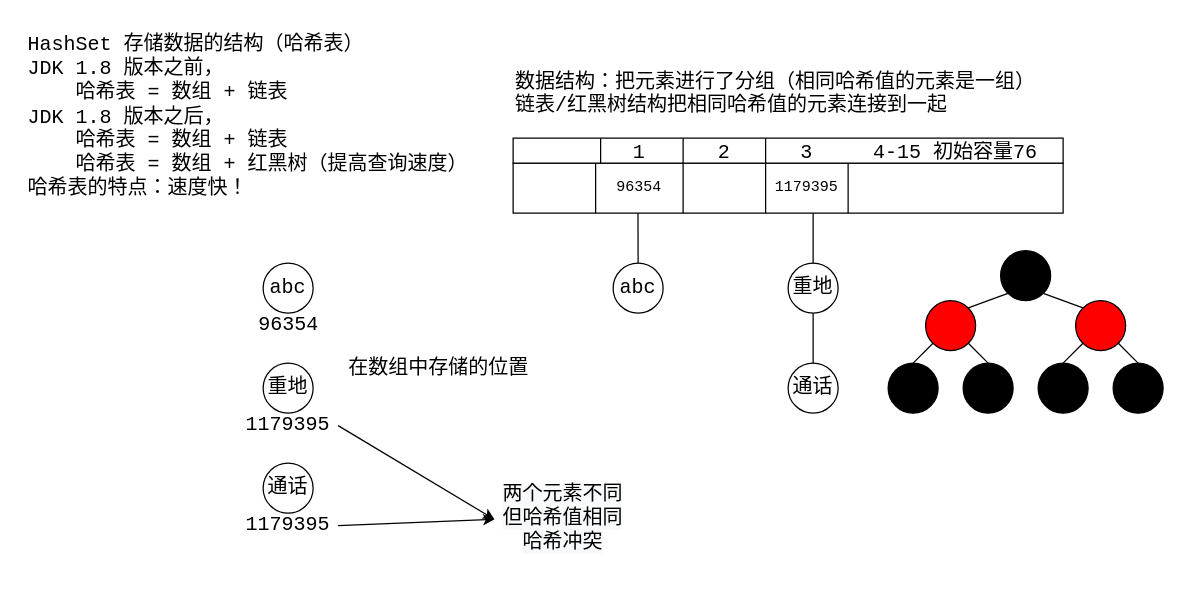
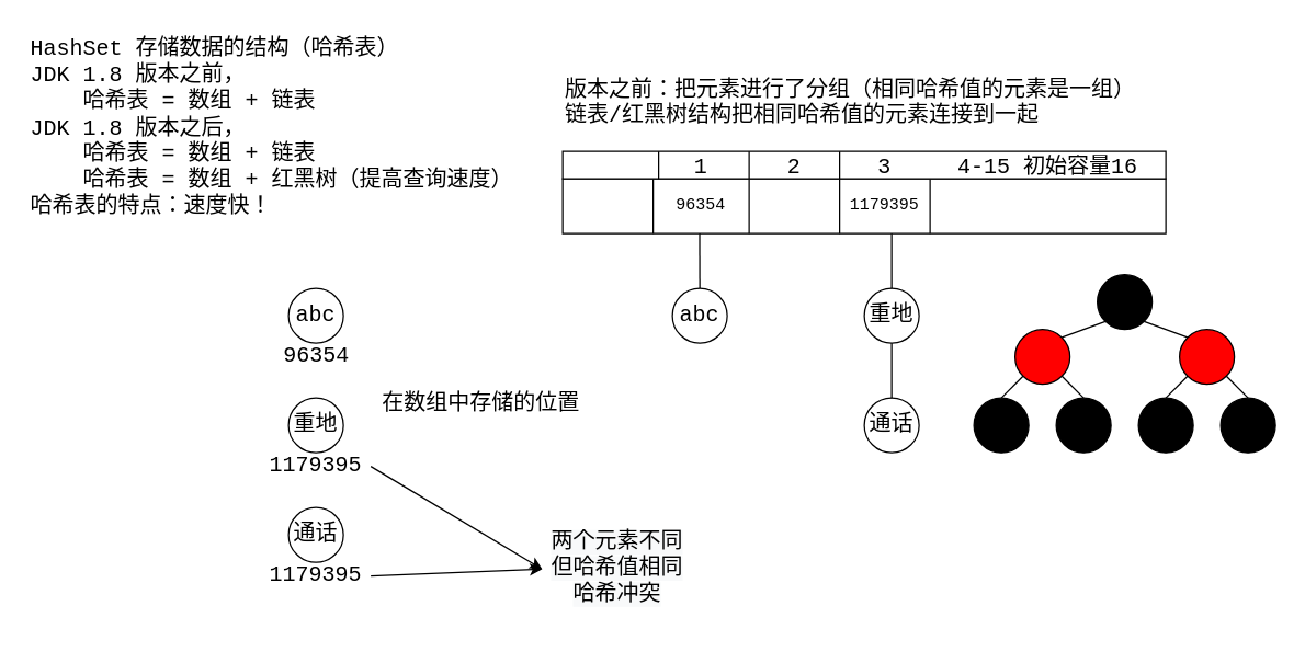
  <mxCell id="0" />
  <mxCell id="1" parent="0" />
  <mxCell id="2" value="HashSet 存储数据的结构（哈希表）&lt;br style=&quot;font-size: 16px&quot;&gt;JDK 1.8 版本之前，&lt;br style=&quot;font-size: 16px&quot;&gt;&amp;nbsp; &amp;nbsp; 哈希表 = 数组 + 链表&lt;br style=&quot;font-size: 16px&quot;&gt;JDK 1.8 版本之后，&lt;br style=&quot;font-size: 16px&quot;&gt;&amp;nbsp; &amp;nbsp; 哈希表 = 数组 + 链表&lt;br style=&quot;font-size: 16px&quot;&gt;&amp;nbsp; &amp;nbsp; 哈希表 = 数组 + 红黑树（提高查询速度）&lt;br&gt;哈希表的特点：速度快！" style="text;html=1;align=left;verticalAlign=top;resizable=0;points=[];autosize=1;fontFamily=Courier New;fontSize=16;" vertex="1" parent="1"><mxGeometry x="20" y="20" width="370" height="140" as="geometry" /></mxCell>
- <mxCell id="3" value="数据结构：把元素进行了分组（相同哈希值的元素是一组）&lt;br&gt;链表/红黑树结构把相同哈希值的元素连接到一起" style="text;html=1;align=left;verticalAlign=top;resizable=0;points=[];autosize=1;fontSize=16;fontFamily=Courier New;" vertex="1" parent="1"><mxGeometry x="410" y="50" width="430" height="40" as="geometry" /></mxCell>
+ <mxCell id="3" value="版本之前：把元素进行了分组（相同哈希值的元素是一组）&lt;br&gt;链表/红黑树结构把相同哈希值的元素连接到一起" style="text;html=1;align=left;verticalAlign=top;resizable=0;points=[];autosize=1;fontSize=16;fontFamily=Courier New;" vertex="1" parent="1"><mxGeometry x="410" y="50" width="430" height="40" as="geometry" /></mxCell>
  <mxCell id="4" value="" style="shape=table;html=1;whiteSpace=wrap;startSize=0;container=1;collapsible=0;childLayout=tableLayout;fontFamily=Courier New;fontSize=16;" vertex="1" parent="1"><mxGeometry x="410" y="130" width="440" height="40" as="geometry" /></mxCell>
  <mxCell id="5" value="" style="shape=partialRectangle;html=1;whiteSpace=wrap;collapsible=0;dropTarget=0;pointerEvents=0;fillColor=none;top=0;left=0;bottom=0;right=0;points=[[0,0.5],[1,0.5]];portConstraint=eastwest;" vertex="1" parent="4"><mxGeometry width="440" height="40" as="geometry" /></mxCell>
  <mxCell id="6" value="" style="shape=partialRectangle;html=1;whiteSpace=wrap;connectable=0;overflow=hidden;fillColor=none;top=0;left=0;bottom=0;right=0;fontFamily=Courier New;" vertex="1" parent="5"><mxGeometry width="66" height="40" as="geometry" /></mxCell>
  <mxCell id="7" value="96354" style="shape=partialRectangle;html=1;whiteSpace=wrap;connectable=0;overflow=hidden;fillColor=none;top=0;left=0;bottom=0;right=0;fontFamily=Courier New;" vertex="1" parent="5"><mxGeometry x="66" width="70" height="40" as="geometry" /></mxCell>
  <mxCell id="8" value="" style="shape=partialRectangle;html=1;whiteSpace=wrap;connectable=0;overflow=hidden;fillColor=none;top=0;left=0;bottom=0;right=0;fontFamily=Courier New;" vertex="1" parent="5"><mxGeometry x="136" width="66" height="40" as="geometry" /></mxCell>
  <mxCell id="9" value="1179395" style="shape=partialRectangle;html=1;whiteSpace=wrap;connectable=0;overflow=hidden;fillColor=none;top=0;left=0;bottom=0;right=0;fontFamily=Courier New;" vertex="1" parent="5"><mxGeometry x="202" width="66" height="40" as="geometry" /></mxCell>
  <mxCell id="10" value="" style="shape=partialRectangle;html=1;whiteSpace=wrap;connectable=0;overflow=hidden;fillColor=none;top=0;left=0;bottom=0;right=0;fontFamily=Courier New;" vertex="1" parent="5"><mxGeometry x="268" width="172" height="40" as="geometry" /></mxCell>
  <mxCell id="11" value="abc" style="ellipse;whiteSpace=wrap;html=1;aspect=fixed;fontFamily=Courier New;fontSize=16;align=center;" vertex="1" parent="1"><mxGeometry x="210" y="210" width="40" height="40" as="geometry" /></mxCell>
  <mxCell id="12" value="重地" style="ellipse;whiteSpace=wrap;html=1;aspect=fixed;fontFamily=Courier New;fontSize=16;align=center;" vertex="1" parent="1"><mxGeometry x="210" y="290" width="40" height="40" as="geometry" /></mxCell>
  <mxCell id="13" value="通话" style="ellipse;whiteSpace=wrap;html=1;aspect=fixed;fontFamily=Courier New;fontSize=16;align=center;" vertex="1" parent="1"><mxGeometry x="210" y="370" width="40" height="40" as="geometry" /></mxCell>
  <mxCell id="14" value="" style="shape=table;html=1;whiteSpace=wrap;startSize=0;container=1;collapsible=0;childLayout=tableLayout;fontFamily=Courier New;fontSize=16;" vertex="1" parent="1"><mxGeometry x="410" y="110" width="440" height="20" as="geometry" /></mxCell>
  <mxCell id="15" value="" style="shape=partialRectangle;html=1;whiteSpace=wrap;collapsible=0;dropTarget=0;pointerEvents=0;fillColor=none;top=0;left=0;bottom=0;right=0;points=[[0,0.5],[1,0.5]];portConstraint=eastwest;" vertex="1" parent="14"><mxGeometry width="440" height="20" as="geometry" /></mxCell>
  <mxCell id="16" value="1" style="shape=partialRectangle;html=1;whiteSpace=wrap;connectable=0;overflow=hidden;fillColor=none;top=0;left=0;bottom=0;right=0;fontFamily=Courier New;fontSize=16;" vertex="1" parent="15"><mxGeometry x="66" width="70" height="20" as="geometry" /></mxCell>
  <mxCell id="17" value="2" style="shape=partialRectangle;html=1;whiteSpace=wrap;connectable=0;overflow=hidden;fillColor=none;top=0;left=0;bottom=0;right=0;fontFamily=Courier New;fontSize=16;" vertex="1" parent="15"><mxGeometry x="136" width="66" height="20" as="geometry" /></mxCell>
  <mxCell id="18" value="3" style="shape=partialRectangle;html=1;whiteSpace=wrap;connectable=0;overflow=hidden;fillColor=none;top=0;left=0;bottom=0;right=0;fontFamily=Courier New;fontSize=16;" vertex="1" parent="15"><mxGeometry x="202" width="66" height="20" as="geometry" /></mxCell>
- <mxCell id="19" value="&lt;span style=&quot;font-size: 16px;&quot;&gt;4-15 初始容量76&lt;/span&gt;" style="shape=partialRectangle;html=1;whiteSpace=wrap;connectable=0;overflow=hidden;fillColor=none;top=0;left=0;bottom=0;right=0;fontFamily=Courier New;fontSize=16;" vertex="1" parent="15"><mxGeometry x="268" width="172" height="20" as="geometry" /></mxCell>
+ <mxCell id="19" value="&lt;span style=&quot;font-size: 16px;&quot;&gt;4-15 初始容量16&lt;/span&gt;" style="shape=partialRectangle;html=1;whiteSpace=wrap;connectable=0;overflow=hidden;fillColor=none;top=0;left=0;bottom=0;right=0;fontFamily=Courier New;fontSize=16;" vertex="1" parent="15"><mxGeometry x="268" width="172" height="20" as="geometry" /></mxCell>
  <mxCell id="20" value="96354" style="text;html=1;align=center;verticalAlign=middle;resizable=0;points=[];autosize=1;fontSize=16;fontFamily=Courier New;" vertex="1" parent="1"><mxGeometry x="200" y="250" width="60" height="20" as="geometry" /></mxCell>
  <mxCell id="21" value="abc" style="ellipse;whiteSpace=wrap;html=1;aspect=fixed;fontFamily=Courier New;fontSize=16;align=center;" vertex="1" parent="1"><mxGeometry x="490" y="210" width="40" height="40" as="geometry" /></mxCell>
  <mxCell id="22" value="重地" style="ellipse;whiteSpace=wrap;html=1;aspect=fixed;fontFamily=Courier New;fontSize=16;align=center;" vertex="1" parent="1"><mxGeometry x="630" y="210" width="40" height="40" as="geometry" /></mxCell>
  <mxCell id="23" value="通话" style="ellipse;whiteSpace=wrap;html=1;aspect=fixed;fontFamily=Courier New;fontSize=16;align=center;" vertex="1" parent="1"><mxGeometry x="630" y="290" width="40" height="40" as="geometry" /></mxCell>
  <mxCell id="24" value="" style="endArrow=none;html=1;fontFamily=Courier New;fontSize=16;entryX=0.5;entryY=0;entryDx=0;entryDy=0;" edge="1" parent="1" target="22"><mxGeometry width="50" height="50" relative="1" as="geometry"><mxPoint x="650" y="170" as="sourcePoint" /><mxPoint x="660" y="360" as="targetPoint" /></mxGeometry></mxCell>
  <mxCell id="25" value="" style="endArrow=none;html=1;fontFamily=Courier New;fontSize=16;exitX=0.5;exitY=0;exitDx=0;exitDy=0;entryX=0.5;entryY=1;entryDx=0;entryDy=0;" edge="1" parent="1" source="23" target="22"><mxGeometry width="50" height="50" relative="1" as="geometry"><mxPoint x="610" y="410" as="sourcePoint" /><mxPoint x="650" y="250" as="targetPoint" /></mxGeometry></mxCell>
  <mxCell id="26" value="" style="endArrow=none;html=1;fontFamily=Courier New;fontSize=16;exitX=0.227;exitY=1;exitDx=0;exitDy=0;exitPerimeter=0;entryX=0.5;entryY=0;entryDx=0;entryDy=0;" edge="1" parent="1" source="5" target="21"><mxGeometry width="50" height="50" relative="1" as="geometry"><mxPoint x="660.24" y="180.2" as="sourcePoint" /><mxPoint x="660" y="220" as="targetPoint" /></mxGeometry></mxCell>
  <mxCell id="27" value="在数组中存储的位置" style="text;html=1;align=center;verticalAlign=middle;resizable=0;points=[];autosize=1;fontSize=16;fontFamily=Courier New;" vertex="1" parent="1"><mxGeometry x="270" y="285" width="160" height="20" as="geometry" /></mxCell>
  <mxCell id="28" value="1179395" style="text;html=1;strokeColor=none;fillColor=none;align=center;verticalAlign=middle;whiteSpace=wrap;rounded=0;fontFamily=Courier New;fontSize=16;" vertex="1" parent="1"><mxGeometry x="190" y="330" width="80" height="20" as="geometry" /></mxCell>
  <mxCell id="29" value="1179395" style="text;html=1;strokeColor=none;fillColor=none;align=center;verticalAlign=middle;whiteSpace=wrap;rounded=0;fontFamily=Courier New;fontSize=16;" vertex="1" parent="1"><mxGeometry x="190" y="410" width="80" height="20" as="geometry" /></mxCell>
  <mxCell id="30" value="" style="endArrow=classic;html=1;fontFamily=Courier New;fontSize=16;exitX=1;exitY=0.5;exitDx=0;exitDy=0;entryX=0;entryY=0.5;entryDx=0;entryDy=0;" edge="1" parent="1" source="28" target="31"><mxGeometry width="50" height="50" relative="1" as="geometry"><mxPoint x="280" y="440" as="sourcePoint" /><mxPoint x="310" y="350" as="targetPoint" /></mxGeometry></mxCell>
  <mxCell id="31" value="&#10;&#10;&lt;span style=&quot;color: rgb(0, 0, 0); font-family: &amp;quot;courier new&amp;quot;; font-size: 16px; font-style: normal; font-weight: 400; letter-spacing: normal; text-align: center; text-indent: 0px; text-transform: none; word-spacing: 0px; background-color: rgb(248, 249, 250); display: inline; float: none;&quot;&gt;两个元素不同&lt;/span&gt;&lt;br style=&quot;color: rgb(0, 0, 0); font-family: &amp;quot;courier new&amp;quot;; font-size: 16px; font-style: normal; font-weight: 400; letter-spacing: normal; text-align: center; text-indent: 0px; text-transform: none; word-spacing: 0px; background-color: rgb(248, 249, 250);&quot;&gt;&lt;span style=&quot;color: rgb(0, 0, 0); font-family: &amp;quot;courier new&amp;quot;; font-size: 16px; font-style: normal; font-weight: 400; letter-spacing: normal; text-align: center; text-indent: 0px; text-transform: none; word-spacing: 0px; background-color: rgb(248, 249, 250); display: inline; float: none;&quot;&gt;但哈希值相同&lt;/span&gt;&lt;br style=&quot;color: rgb(0, 0, 0); font-family: &amp;quot;courier new&amp;quot;; font-size: 16px; font-style: normal; font-weight: 400; letter-spacing: normal; text-align: center; text-indent: 0px; text-transform: none; word-spacing: 0px; background-color: rgb(248, 249, 250);&quot;&gt;&lt;span style=&quot;color: rgb(0, 0, 0); font-family: &amp;quot;courier new&amp;quot;; font-size: 16px; font-style: normal; font-weight: 400; letter-spacing: normal; text-align: center; text-indent: 0px; text-transform: none; word-spacing: 0px; background-color: rgb(248, 249, 250); display: inline; float: none;&quot;&gt;哈希冲突&lt;/span&gt;&#10;&#10;" style="text;html=1;strokeColor=none;fillColor=none;align=center;verticalAlign=middle;whiteSpace=wrap;rounded=0;fontFamily=Courier New;fontSize=16;" vertex="1" parent="1"><mxGeometry x="395" y="385" width="110" height="60" as="geometry" /></mxCell>
  <mxCell id="32" value="" style="endArrow=classic;html=1;fontFamily=Courier New;fontSize=16;exitX=1;exitY=0.5;exitDx=0;exitDy=0;entryX=0;entryY=0.5;entryDx=0;entryDy=0;" edge="1" parent="1" source="29" target="31"><mxGeometry width="50" height="50" relative="1" as="geometry"><mxPoint x="280" y="350" as="sourcePoint" /><mxPoint x="340" y="360" as="targetPoint" /></mxGeometry></mxCell>
  <mxCell id="33" value="" style="ellipse;whiteSpace=wrap;html=1;aspect=fixed;fontFamily=Courier New;fontSize=16;align=center;fillColor=#000000;" vertex="1" parent="1"><mxGeometry x="710" y="290" width="40" height="40" as="geometry" /></mxCell>
  <mxCell id="34" value="" style="ellipse;whiteSpace=wrap;html=1;aspect=fixed;fontFamily=Courier New;fontSize=16;align=center;fillColor=#000000;" vertex="1" parent="1"><mxGeometry x="830" y="290" width="40" height="40" as="geometry" /></mxCell>
  <mxCell id="35" value="" style="ellipse;whiteSpace=wrap;html=1;aspect=fixed;fontFamily=Courier New;fontSize=16;align=center;fillColor=#000000;" vertex="1" parent="1"><mxGeometry x="770" y="290" width="40" height="40" as="geometry" /></mxCell>
  <mxCell id="36" value="" style="ellipse;whiteSpace=wrap;html=1;aspect=fixed;fontFamily=Courier New;fontSize=16;align=center;fillColor=#000000;" vertex="1" parent="1"><mxGeometry x="890" y="290" width="40" height="40" as="geometry" /></mxCell>
  <mxCell id="37" value="" style="ellipse;whiteSpace=wrap;html=1;aspect=fixed;fontFamily=Courier New;fontSize=16;align=center;fillColor=#FF0000;" vertex="1" parent="1"><mxGeometry x="860" y="240" width="40" height="40" as="geometry" /></mxCell>
  <mxCell id="38" value="" style="ellipse;whiteSpace=wrap;html=1;aspect=fixed;fontFamily=Courier New;fontSize=16;align=center;direction=south;fillColor=#FF0000;" vertex="1" parent="1"><mxGeometry x="740" y="240" width="40" height="40" as="geometry" /></mxCell>
  <mxCell id="39" value="" style="ellipse;whiteSpace=wrap;html=1;aspect=fixed;fontFamily=Courier New;fontSize=16;align=center;fillColor=#000000;" vertex="1" parent="1"><mxGeometry x="800" y="200" width="40" height="40" as="geometry" /></mxCell>
  <mxCell id="40" value="" style="endArrow=none;html=1;fontFamily=Courier New;fontSize=16;exitX=0;exitY=0;exitDx=0;exitDy=0;entryX=0;entryY=1;entryDx=0;entryDy=0;" edge="1" parent="1" source="38" target="39"><mxGeometry width="50" height="50" relative="1" as="geometry"><mxPoint x="800" y="300" as="sourcePoint" /><mxPoint x="850" y="250" as="targetPoint" /></mxGeometry></mxCell>
  <mxCell id="41" value="" style="endArrow=none;html=1;fontFamily=Courier New;fontSize=16;exitX=0;exitY=0;exitDx=0;exitDy=0;entryX=1;entryY=1;entryDx=0;entryDy=0;" edge="1" parent="1" source="37" target="39"><mxGeometry width="50" height="50" relative="1" as="geometry"><mxPoint x="784.142" y="255.858" as="sourcePoint" /><mxPoint x="815.858" y="244.142" as="targetPoint" /></mxGeometry></mxCell>
  <mxCell id="42" value="" style="endArrow=none;html=1;fontFamily=Courier New;fontSize=16;exitX=0;exitY=1;exitDx=0;exitDy=0;entryX=0.5;entryY=0;entryDx=0;entryDy=0;" edge="1" parent="1" source="37" target="34"><mxGeometry width="50" height="50" relative="1" as="geometry"><mxPoint x="875.858" y="255.858" as="sourcePoint" /><mxPoint x="844.142" y="244.142" as="targetPoint" /></mxGeometry></mxCell>
  <mxCell id="43" value="" style="endArrow=none;html=1;fontFamily=Courier New;fontSize=16;exitX=1;exitY=1;exitDx=0;exitDy=0;entryX=0.5;entryY=0;entryDx=0;entryDy=0;" edge="1" parent="1" source="37" target="36"><mxGeometry width="50" height="50" relative="1" as="geometry"><mxPoint x="875.858" y="284.142" as="sourcePoint" /><mxPoint x="860" y="300" as="targetPoint" /></mxGeometry></mxCell>
  <mxCell id="44" value="" style="endArrow=none;html=1;fontFamily=Courier New;fontSize=16;exitX=1;exitY=1;exitDx=0;exitDy=0;entryX=0.5;entryY=0;entryDx=0;entryDy=0;" edge="1" parent="1" source="38" target="33"><mxGeometry width="50" height="50" relative="1" as="geometry"><mxPoint x="745.858" y="274.142" as="sourcePoint" /><mxPoint x="730" y="290" as="targetPoint" /></mxGeometry></mxCell>
  <mxCell id="45" value="" style="endArrow=none;html=1;fontFamily=Courier New;fontSize=16;entryX=0.5;entryY=0;entryDx=0;entryDy=0;exitX=1;exitY=0;exitDx=0;exitDy=0;" edge="1" parent="1" source="38" target="35"><mxGeometry width="50" height="50" relative="1" as="geometry"><mxPoint x="790" y="274" as="sourcePoint" /><mxPoint x="790" y="290" as="targetPoint" /></mxGeometry></mxCell>
